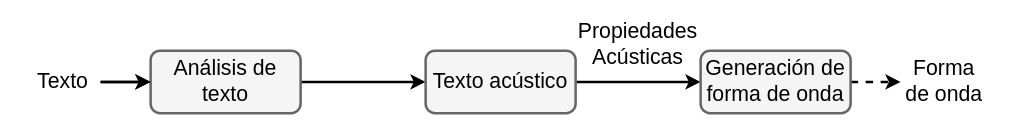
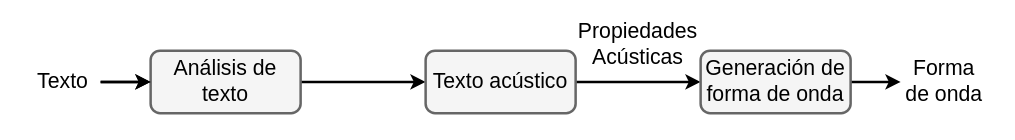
  <mxCell id="0" />
  <mxCell id="1" parent="0" />
  <mxCell id="2" style="edgeStyle=orthogonalEdgeStyle;rounded=0;orthogonalLoop=1;jettySize=auto;html=1;entryX=0;entryY=0.5;entryDx=0;entryDy=0;fontSize=17;fontColor=#000000;strokeColor=#000000;strokeWidth=2;" edge="1" parent="1" source="3" target="8"><mxGeometry relative="1" as="geometry" /></mxCell>
  <mxCell id="3" value="Análisis de texto" style="rounded=1;whiteSpace=wrap;html=1;fontSize=17;fontColor=#000000;fillColor=#f5f5f5;strokeColor=#666666;strokeWidth=2;" vertex="1" parent="1"><mxGeometry x="120" y="40" width="120" height="50" as="geometry" /></mxCell>
  <mxCell id="4" style="edgeStyle=orthogonalEdgeStyle;rounded=0;orthogonalLoop=1;jettySize=auto;html=1;fontSize=17;fontColor=#000000;strokeWidth=2;" edge="1" parent="1" source="6" target="3"><mxGeometry relative="1" as="geometry" /></mxCell>
  <mxCell id="5" style="edgeStyle=orthogonalEdgeStyle;rounded=0;orthogonalLoop=1;jettySize=auto;html=1;entryX=0;entryY=0.5;entryDx=0;entryDy=0;strokeColor=#000000;strokeWidth=2;" edge="1" parent="1" source="6" target="3"><mxGeometry relative="1" as="geometry" /></mxCell>
  <mxCell id="6" value="Texto" style="text;html=1;align=center;verticalAlign=middle;whiteSpace=wrap;rounded=0;fontSize=17;fontColor=#000000;strokeWidth=2;" vertex="1" parent="1"><mxGeometry y="50" width="60" height="30" as="geometry" x="20" /></mxCell>
  <mxCell id="7" style="edgeStyle=orthogonalEdgeStyle;rounded=0;orthogonalLoop=1;jettySize=auto;html=1;exitX=1;exitY=0.5;exitDx=0;exitDy=0;entryX=0;entryY=0.5;entryDx=0;entryDy=0;fontSize=17;fontColor=#000000;strokeColor=#000000;strokeWidth=2;" edge="1" parent="1" source="8" target="10"><mxGeometry relative="1" as="geometry" /></mxCell>
  <mxCell id="8" value="Texto acústico" style="rounded=1;whiteSpace=wrap;html=1;fontSize=17;fontColor=#000000;fillColor=#f5f5f5;strokeColor=#666666;strokeWidth=2;" vertex="1" parent="1"><mxGeometry x="340" y="40" width="120" height="50" as="geometry" /></mxCell>
- <mxCell id="9" style="edgeStyle=orthogonalEdgeStyle;rounded=0;orthogonalLoop=1;jettySize=auto;html=1;entryX=0;entryY=0.5;entryDx=0;entryDy=0;fontSize=17;fontColor=#000000;strokeColor=#000000;strokeWidth=2;dashed=1;" edge="1" parent="1" source="10" target="11"><mxGeometry relative="1" as="geometry" /></mxCell>
+ <mxCell id="9" style="edgeStyle=orthogonalEdgeStyle;rounded=0;orthogonalLoop=1;jettySize=auto;html=1;entryX=0;entryY=0.5;entryDx=0;entryDy=0;fontSize=17;fontColor=#000000;strokeColor=#000000;strokeWidth=2;" edge="1" parent="1" source="10" target="11"><mxGeometry relative="1" as="geometry" /></mxCell>
  <mxCell id="10" value="Generación de forma de onda" style="rounded=1;whiteSpace=wrap;html=1;fontSize=17;fontColor=#000000;fillColor=#f5f5f5;strokeColor=#666666;strokeWidth=2;" vertex="1" parent="1"><mxGeometry x="560" y="40" width="120" height="50" as="geometry" /></mxCell>
  <mxCell id="11" value="Forma de onda" style="text;html=1;align=center;verticalAlign=middle;whiteSpace=wrap;rounded=0;fontSize=17;fontColor=#000000;strokeWidth=2;" vertex="1" parent="1"><mxGeometry x="720" y="50" width="70" height="30" as="geometry" /></mxCell>
  <mxCell id="12" value="Propiedades Acústicas" style="text;html=1;align=center;verticalAlign=middle;whiteSpace=wrap;rounded=0;fontSize=17;fontColor=#000000;strokeWidth=2;" vertex="1" parent="1"><mxGeometry x="480" y="20" width="60" height="30" as="geometry" /></mxCell>
